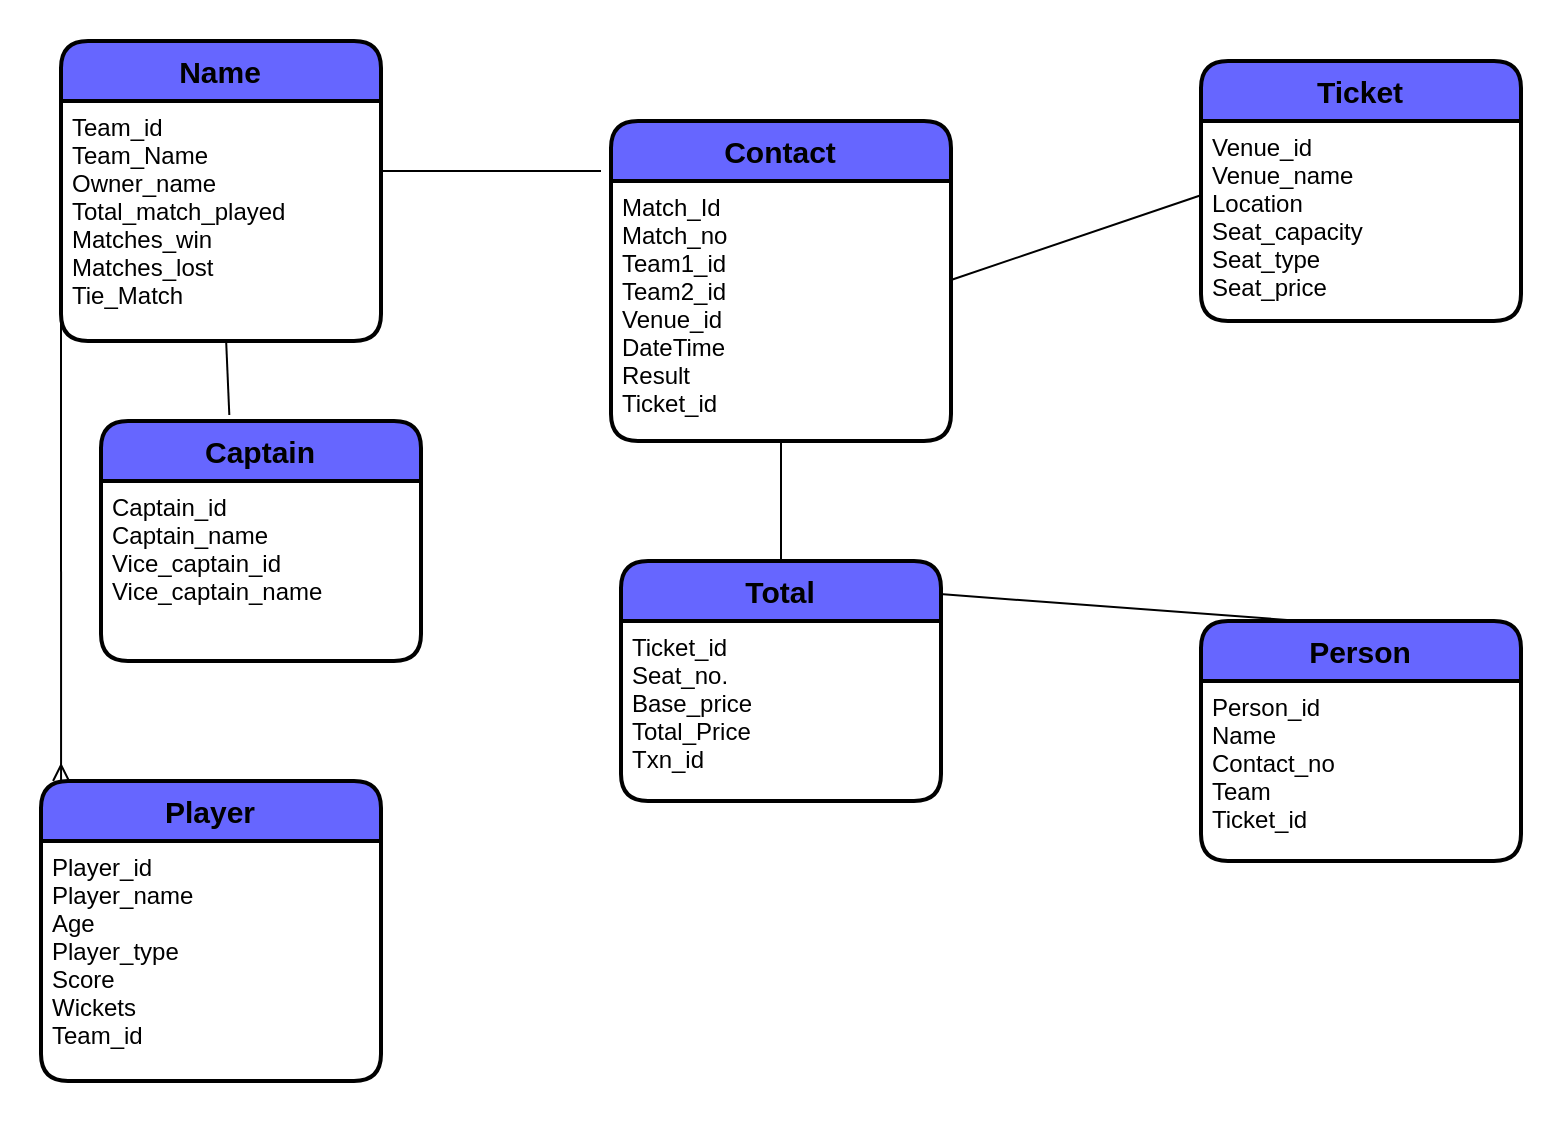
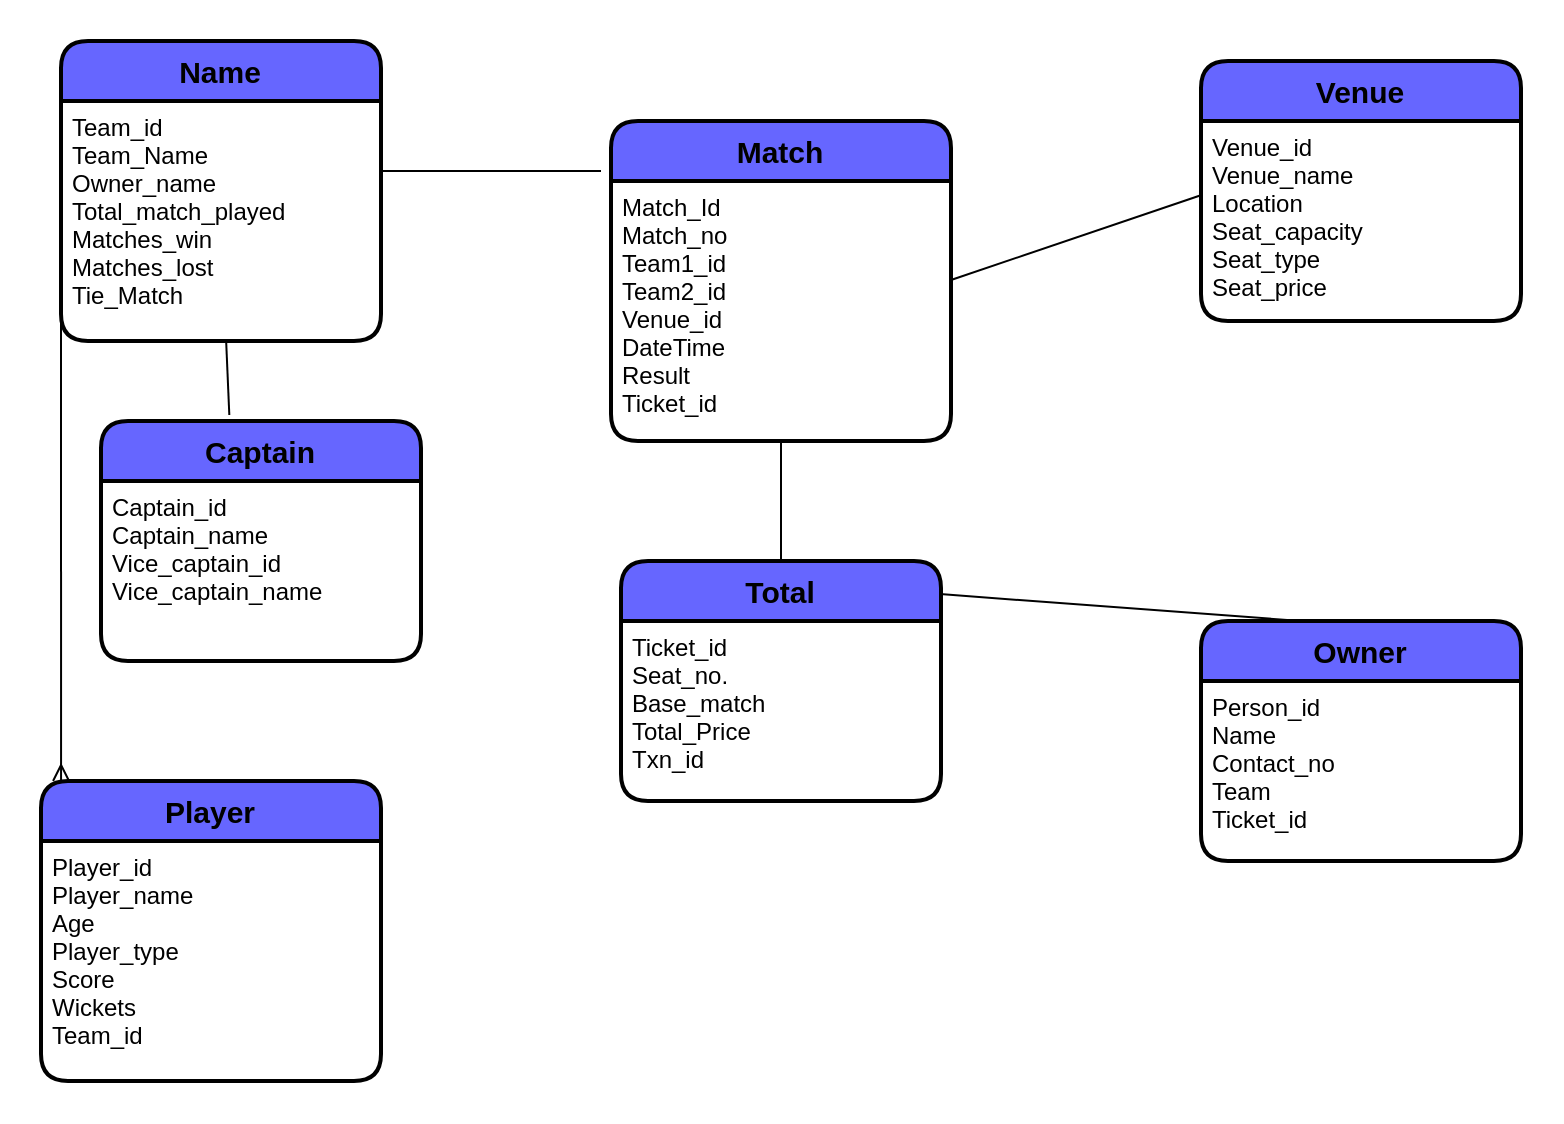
  <mxCell id="0" />
  <mxCell id="1" parent="0" />
- <mxCell id="2" value="Contact" style="swimlane;childLayout=stackLayout;horizontal=1;startSize=30;horizontalStack=0;rounded=1;fontSize=15;fontStyle=1;strokeWidth=2;resizeParent=0;resizeLast=1;shadow=0;dashed=0;align=center;fillColor=#6666FF;" vertex="1" parent="1"><mxGeometry x="305" y="60" width="170" height="160" as="geometry" /></mxCell>
+ <mxCell id="2" value="Match" style="swimlane;childLayout=stackLayout;horizontal=1;startSize=30;horizontalStack=0;rounded=1;fontSize=15;fontStyle=1;strokeWidth=2;resizeParent=0;resizeLast=1;shadow=0;dashed=0;align=center;fillColor=#6666FF;" vertex="1" parent="1"><mxGeometry x="305" y="60" width="170" height="160" as="geometry" /></mxCell>
  <mxCell id="3" value="Match_Id&#10;Match_no&#10;Team1_id&#10;Team2_id&#10;Venue_id&#10;DateTime&#10;Result&#10;Ticket_id&#10;" style="align=left;strokeColor=none;fillColor=none;spacingLeft=4;fontSize=12;verticalAlign=top;resizable=0;rotatable=0;part=1;" vertex="1" parent="2"><mxGeometry y="30" width="170" height="130" as="geometry" /></mxCell>
- <mxCell id="4" value="Ticket" style="swimlane;childLayout=stackLayout;horizontal=1;startSize=30;horizontalStack=0;rounded=1;fontSize=15;fontStyle=1;strokeWidth=2;resizeParent=0;resizeLast=1;shadow=0;dashed=0;align=center;fillColor=#6666FF;" vertex="1" parent="1"><mxGeometry x="600" y="30" width="160" height="130" as="geometry" /></mxCell>
+ <mxCell id="4" value="Venue" style="swimlane;childLayout=stackLayout;horizontal=1;startSize=30;horizontalStack=0;rounded=1;fontSize=15;fontStyle=1;strokeWidth=2;resizeParent=0;resizeLast=1;shadow=0;dashed=0;align=center;fillColor=#6666FF;" vertex="1" parent="1"><mxGeometry x="600" y="30" width="160" height="130" as="geometry" /></mxCell>
  <mxCell id="5" value="Venue_id&#10;Venue_name&#10;Location&#10;Seat_capacity&#10;Seat_type&#10;Seat_price" style="align=left;strokeColor=none;fillColor=none;spacingLeft=4;fontSize=12;verticalAlign=top;resizable=0;rotatable=0;part=1;strokeWidth=2;" vertex="1" parent="4"><mxGeometry y="30" width="160" height="100" as="geometry" /></mxCell>
  <mxCell id="6" value="Total" style="swimlane;childLayout=stackLayout;horizontal=1;startSize=30;horizontalStack=0;rounded=1;fontSize=15;fontStyle=1;strokeWidth=2;resizeParent=0;resizeLast=1;shadow=0;dashed=0;align=center;fillColor=#6666FF;" vertex="1" parent="1"><mxGeometry x="310" y="280" width="160" height="120" as="geometry" /></mxCell>
- <mxCell id="7" value="Ticket_id&#10;Seat_no.&#10;Base_price&#10;Total_Price&#10;Txn_id" style="align=left;strokeColor=none;fillColor=none;spacingLeft=4;fontSize=12;verticalAlign=top;resizable=0;rotatable=0;part=1;strokeWidth=2;" vertex="1" parent="6"><mxGeometry y="30" width="160" height="90" as="geometry" /></mxCell>
+ <mxCell id="7" value="Ticket_id&#10;Seat_no.&#10;Base_match&#10;Total_Price&#10;Txn_id" style="align=left;strokeColor=none;fillColor=none;spacingLeft=4;fontSize=12;verticalAlign=top;resizable=0;rotatable=0;part=1;strokeWidth=2;" vertex="1" parent="6"><mxGeometry y="30" width="160" height="90" as="geometry" /></mxCell>
  <mxCell id="8" value="Name" style="swimlane;childLayout=stackLayout;horizontal=1;startSize=30;horizontalStack=0;rounded=1;fontSize=15;fontStyle=1;strokeWidth=2;resizeParent=0;resizeLast=1;shadow=0;dashed=0;align=center;fillColor=#6666FF;" vertex="1" parent="1"><mxGeometry x="30" y="20" width="160" height="150" as="geometry" /></mxCell>
  <mxCell id="9" value="Team_id&#10;Team_Name&#10;Owner_name&#10;Total_match_played&#10;Matches_win&#10;Matches_lost&#10;Tie_Match&#10;&#10;&#10;" style="align=left;strokeColor=none;fillColor=none;spacingLeft=4;fontSize=12;verticalAlign=top;resizable=0;rotatable=0;part=1;strokeWidth=2;" vertex="1" parent="8"><mxGeometry y="30" width="160" height="120" as="geometry" /></mxCell>
  <mxCell id="10" value="Captain" style="swimlane;childLayout=stackLayout;horizontal=1;startSize=30;horizontalStack=0;rounded=1;fontSize=15;fontStyle=1;strokeWidth=2;resizeParent=0;resizeLast=1;shadow=0;dashed=0;align=center;fillColor=#6666FF;" vertex="1" parent="1"><mxGeometry x="50" y="210" width="160" height="120" as="geometry" /></mxCell>
  <mxCell id="11" value="Captain_id&#10;Captain_name&#10;Vice_captain_id&#10;Vice_captain_name" style="align=left;strokeColor=none;fillColor=none;spacingLeft=4;fontSize=12;verticalAlign=top;resizable=0;rotatable=0;part=1;strokeWidth=2;" vertex="1" parent="10"><mxGeometry y="30" width="160" height="90" as="geometry" /></mxCell>
- <mxCell id="12" value="Person" style="swimlane;childLayout=stackLayout;horizontal=1;startSize=30;horizontalStack=0;rounded=1;fontSize=15;fontStyle=1;strokeWidth=2;resizeParent=0;resizeLast=1;shadow=0;dashed=0;align=center;fillColor=#6666FF;" vertex="1" parent="1"><mxGeometry x="600" y="310" width="160" height="120" as="geometry" /></mxCell>
+ <mxCell id="12" value="Owner" style="swimlane;childLayout=stackLayout;horizontal=1;startSize=30;horizontalStack=0;rounded=1;fontSize=15;fontStyle=1;strokeWidth=2;resizeParent=0;resizeLast=1;shadow=0;dashed=0;align=center;fillColor=#6666FF;" vertex="1" parent="1"><mxGeometry x="600" y="310" width="160" height="120" as="geometry" /></mxCell>
  <mxCell id="13" value="" style="endArrow=none;html=1;rounded=0;fontSize=15;exitX=0.997;exitY=0.138;exitDx=0;exitDy=0;exitPerimeter=0;" edge="1" parent="12" source="6"><mxGeometry relative="1" as="geometry"><mxPoint x="-110" as="sourcePoint" /><mxPoint x="50" as="targetPoint" /></mxGeometry></mxCell>
  <mxCell id="14" value="Person_id&#10;Name&#10;Contact_no&#10;Team&#10;Ticket_id" style="align=left;strokeColor=none;fillColor=none;spacingLeft=4;fontSize=12;verticalAlign=top;resizable=0;rotatable=0;part=1;strokeWidth=2;" vertex="1" parent="12"><mxGeometry y="30" width="160" height="90" as="geometry" /></mxCell>
  <mxCell id="15" value="Player" style="swimlane;childLayout=stackLayout;horizontal=1;startSize=30;horizontalStack=0;rounded=1;fontSize=15;fontStyle=1;strokeWidth=2;resizeParent=0;resizeLast=1;shadow=0;dashed=0;align=center;fillColor=#6666FF;" vertex="1" parent="1"><mxGeometry x="20" y="390" width="170" height="150" as="geometry" /></mxCell>
  <mxCell id="16" value="Player_id&#10;Player_name&#10;Age&#10;Player_type&#10;Score&#10;Wickets&#10;Team_id&#10;&#10;&#10;&#10;" style="align=left;strokeColor=none;fillColor=none;spacingLeft=4;fontSize=12;verticalAlign=top;resizable=0;rotatable=0;part=1;strokeWidth=2;" vertex="1" parent="15"><mxGeometry y="30" width="170" height="120" as="geometry" /></mxCell>
  <mxCell id="17" value="" style="line;strokeWidth=1;rotatable=0;dashed=0;labelPosition=right;align=left;verticalAlign=middle;spacingTop=0;spacingLeft=6;points=[];portConstraint=eastwest;fontSize=15;fillColor=#6666FF;" vertex="1" parent="1"><mxGeometry x="190" y="80" width="110" height="10" as="geometry" /></mxCell>
  <mxCell id="18" value="" style="endArrow=none;html=1;rounded=0;fontSize=15;entryX=0.401;entryY=-0.025;entryDx=0;entryDy=0;entryPerimeter=0;" edge="1" parent="1" source="9" target="10"><mxGeometry relative="1" as="geometry"><mxPoint x="90" y="170" as="sourcePoint" /><mxPoint x="250" y="170" as="targetPoint" /></mxGeometry></mxCell>
  <mxCell id="19" value="" style="endArrow=none;html=1;rounded=0;fontSize=15;exitX=0.059;exitY=0;exitDx=0;exitDy=0;exitPerimeter=0;startArrow=ERmany;startFill=0;" edge="1" parent="1" source="15"><mxGeometry relative="1" as="geometry"><mxPoint x="-100" y="139.5" as="sourcePoint" /><mxPoint x="30" y="139.5" as="targetPoint" /></mxGeometry></mxCell>
  <mxCell id="20" value="" style="endArrow=none;html=1;rounded=0;fontSize=15;entryX=0.5;entryY=0;entryDx=0;entryDy=0;exitX=0.5;exitY=1;exitDx=0;exitDy=0;" edge="1" parent="1" source="3" target="6"><mxGeometry relative="1" as="geometry"><mxPoint x="330" y="210" as="sourcePoint" /><mxPoint x="490" y="210" as="targetPoint" /></mxGeometry></mxCell>
  <mxCell id="21" value="" style="endArrow=none;html=1;rounded=0;fontSize=15;entryX=-0.005;entryY=0.374;entryDx=0;entryDy=0;entryPerimeter=0;" edge="1" parent="1" target="5"><mxGeometry relative="1" as="geometry"><mxPoint x="475" y="139.5" as="sourcePoint" /><mxPoint x="635" y="139.5" as="targetPoint" /></mxGeometry></mxCell>
